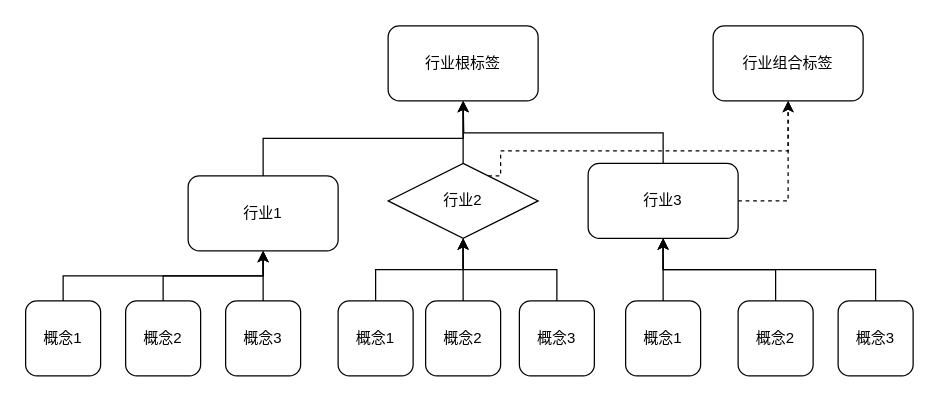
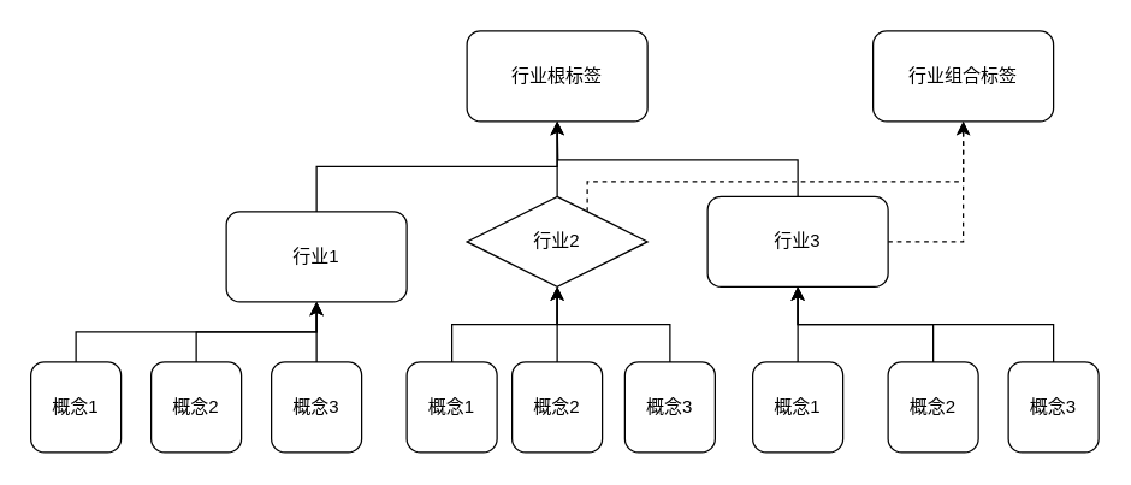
  <mxCell id="0" />
  <mxCell id="1" parent="0" />
  <mxCell id="2" value="行业根标签" style="rounded=1;whiteSpace=wrap;html=1;" vertex="1" parent="1"><mxGeometry x="310" y="20" width="120" height="60" as="geometry" /></mxCell>
  <mxCell id="3" style="edgeStyle=orthogonalEdgeStyle;rounded=0;orthogonalLoop=1;jettySize=auto;html=1;exitX=0.5;exitY=0;exitDx=0;exitDy=0;entryX=0.5;entryY=1;entryDx=0;entryDy=0;" edge="1" parent="1" source="4" target="2"><mxGeometry relative="1" as="geometry" /></mxCell>
  <mxCell id="4" value="行业1" style="rounded=1;whiteSpace=wrap;html=1;" vertex="1" parent="1"><mxGeometry x="150" y="140" width="120" height="60" as="geometry" /></mxCell>
  <mxCell id="5" style="edgeStyle=orthogonalEdgeStyle;rounded=0;orthogonalLoop=1;jettySize=auto;html=1;exitX=0.5;exitY=0;exitDx=0;exitDy=0;entryX=0.5;entryY=1;entryDx=0;entryDy=0;" edge="1" parent="1" source="7" target="2"><mxGeometry relative="1" as="geometry" /></mxCell>
  <mxCell id="6" style="edgeStyle=orthogonalEdgeStyle;rounded=0;orthogonalLoop=1;jettySize=auto;html=1;exitX=0.75;exitY=0;exitDx=0;exitDy=0;entryX=0.5;entryY=1;entryDx=0;entryDy=0;dashed=1;" edge="1" parent="1" source="7" target="29"><mxGeometry relative="1" as="geometry"><Array as="points"><mxPoint x="400" y="120" /><mxPoint x="630" y="120" /></Array></mxGeometry></mxCell>
  <mxCell id="7" value="行业2" style="rhombus;whiteSpace=wrap;html=1;" vertex="1" parent="1"><mxGeometry x="310" y="130" width="120" height="60" as="geometry" /></mxCell>
  <mxCell id="8" style="edgeStyle=orthogonalEdgeStyle;rounded=0;orthogonalLoop=1;jettySize=auto;html=1;exitX=0.5;exitY=0;exitDx=0;exitDy=0;" edge="1" parent="1" source="10"><mxGeometry relative="1" as="geometry"><mxPoint x="370" y="80" as="targetPoint" /></mxGeometry></mxCell>
  <mxCell id="9" style="edgeStyle=orthogonalEdgeStyle;rounded=0;orthogonalLoop=1;jettySize=auto;html=1;exitX=1;exitY=0.5;exitDx=0;exitDy=0;entryX=0.5;entryY=1;entryDx=0;entryDy=0;dashed=1;" edge="1" parent="1" source="10" target="29"><mxGeometry relative="1" as="geometry" /></mxCell>
  <mxCell id="10" value="行业3" style="rounded=1;whiteSpace=wrap;html=1;" vertex="1" parent="1"><mxGeometry x="470" y="130" width="120" height="60" as="geometry" /></mxCell>
  <mxCell id="11" style="edgeStyle=orthogonalEdgeStyle;rounded=0;orthogonalLoop=1;jettySize=auto;html=1;exitX=0.5;exitY=0;exitDx=0;exitDy=0;entryX=0.5;entryY=1;entryDx=0;entryDy=0;" edge="1" parent="1" source="12" target="4"><mxGeometry relative="1" as="geometry" /></mxCell>
  <mxCell id="12" value="概念1" style="rounded=1;whiteSpace=wrap;html=1;" vertex="1" parent="1"><mxGeometry x="20" y="240" width="60" height="60" as="geometry" /></mxCell>
  <mxCell id="13" style="edgeStyle=orthogonalEdgeStyle;rounded=0;orthogonalLoop=1;jettySize=auto;html=1;exitX=0.5;exitY=0;exitDx=0;exitDy=0;entryX=0.5;entryY=1;entryDx=0;entryDy=0;" edge="1" parent="1" source="14" target="4"><mxGeometry relative="1" as="geometry" /></mxCell>
  <mxCell id="14" value="概念2" style="rounded=1;whiteSpace=wrap;html=1;" vertex="1" parent="1"><mxGeometry x="100" y="240" width="60" height="60" as="geometry" /></mxCell>
  <mxCell id="15" style="edgeStyle=orthogonalEdgeStyle;rounded=0;orthogonalLoop=1;jettySize=auto;html=1;exitX=0.5;exitY=0;exitDx=0;exitDy=0;entryX=0.5;entryY=1;entryDx=0;entryDy=0;" edge="1" parent="1" source="16" target="4"><mxGeometry relative="1" as="geometry" /></mxCell>
  <mxCell id="16" value="概念3" style="rounded=1;whiteSpace=wrap;html=1;" vertex="1" parent="1"><mxGeometry x="180" y="240" width="60" height="60" as="geometry" /></mxCell>
  <mxCell id="17" style="edgeStyle=orthogonalEdgeStyle;rounded=0;orthogonalLoop=1;jettySize=auto;html=1;exitX=0.5;exitY=0;exitDx=0;exitDy=0;" edge="1" parent="1" source="18" target="7"><mxGeometry relative="1" as="geometry" /></mxCell>
  <mxCell id="18" value="概念1" style="rounded=1;whiteSpace=wrap;html=1;" vertex="1" parent="1"><mxGeometry x="270" y="240" width="60" height="60" as="geometry" /></mxCell>
  <mxCell id="19" style="edgeStyle=orthogonalEdgeStyle;rounded=0;orthogonalLoop=1;jettySize=auto;html=1;exitX=0.5;exitY=0;exitDx=0;exitDy=0;entryX=0.5;entryY=1;entryDx=0;entryDy=0;" edge="1" parent="1" source="20" target="7"><mxGeometry relative="1" as="geometry" /></mxCell>
  <mxCell id="20" value="概念2" style="rounded=1;whiteSpace=wrap;html=1;" vertex="1" parent="1"><mxGeometry x="340" y="240" width="60" height="60" as="geometry" /></mxCell>
  <mxCell id="21" style="edgeStyle=orthogonalEdgeStyle;rounded=0;orthogonalLoop=1;jettySize=auto;html=1;exitX=0.5;exitY=0;exitDx=0;exitDy=0;entryX=0.5;entryY=1;entryDx=0;entryDy=0;" edge="1" parent="1" source="22" target="7"><mxGeometry relative="1" as="geometry" /></mxCell>
  <mxCell id="22" value="概念3" style="rounded=1;whiteSpace=wrap;html=1;" vertex="1" parent="1"><mxGeometry x="415" y="240" width="60" height="60" as="geometry" /></mxCell>
  <mxCell id="23" style="edgeStyle=orthogonalEdgeStyle;rounded=0;orthogonalLoop=1;jettySize=auto;html=1;exitX=0.5;exitY=0;exitDx=0;exitDy=0;entryX=0.5;entryY=1;entryDx=0;entryDy=0;" edge="1" parent="1" source="24" target="10"><mxGeometry relative="1" as="geometry" /></mxCell>
  <mxCell id="24" value="概念1" style="rounded=1;whiteSpace=wrap;html=1;" vertex="1" parent="1"><mxGeometry x="500" y="240" width="60" height="60" as="geometry" /></mxCell>
  <mxCell id="25" style="edgeStyle=orthogonalEdgeStyle;rounded=0;orthogonalLoop=1;jettySize=auto;html=1;exitX=0.5;exitY=0;exitDx=0;exitDy=0;entryX=0.5;entryY=1;entryDx=0;entryDy=0;" edge="1" parent="1" source="26" target="10"><mxGeometry relative="1" as="geometry" /></mxCell>
  <mxCell id="26" value="概念2" style="rounded=1;whiteSpace=wrap;html=1;" vertex="1" parent="1"><mxGeometry x="590" y="240" width="60" height="60" as="geometry" /></mxCell>
  <mxCell id="27" style="edgeStyle=orthogonalEdgeStyle;rounded=0;orthogonalLoop=1;jettySize=auto;html=1;exitX=0.5;exitY=0;exitDx=0;exitDy=0;entryX=0.5;entryY=1;entryDx=0;entryDy=0;" edge="1" parent="1" source="28" target="10"><mxGeometry relative="1" as="geometry" /></mxCell>
  <mxCell id="28" value="概念3" style="rounded=1;whiteSpace=wrap;html=1;" vertex="1" parent="1"><mxGeometry x="670" y="240" width="60" height="60" as="geometry" /></mxCell>
- <mxCell id="29" value="行业组合标签" style="rounded=1;whiteSpace=wrap;html=1;" vertex="1" parent="1"><mxGeometry x="570" y="20" width="120" height="60" as="geometry" /></mxCell>
+ <mxCell id="29" value="行业组合标签" style="rounded=1;whiteSpace=wrap;html=1;" vertex="1" parent="1"><mxGeometry x="580" y="20" width="120" height="60" as="geometry" /></mxCell>
